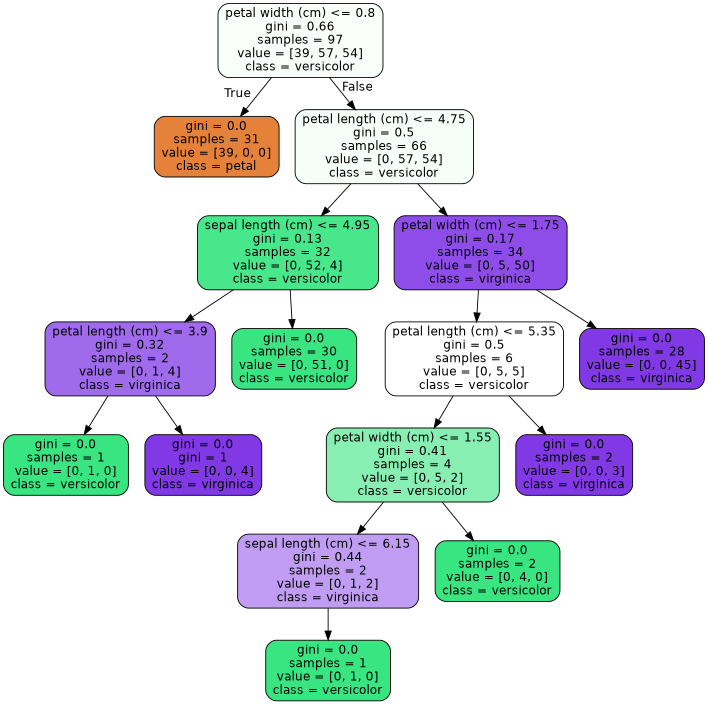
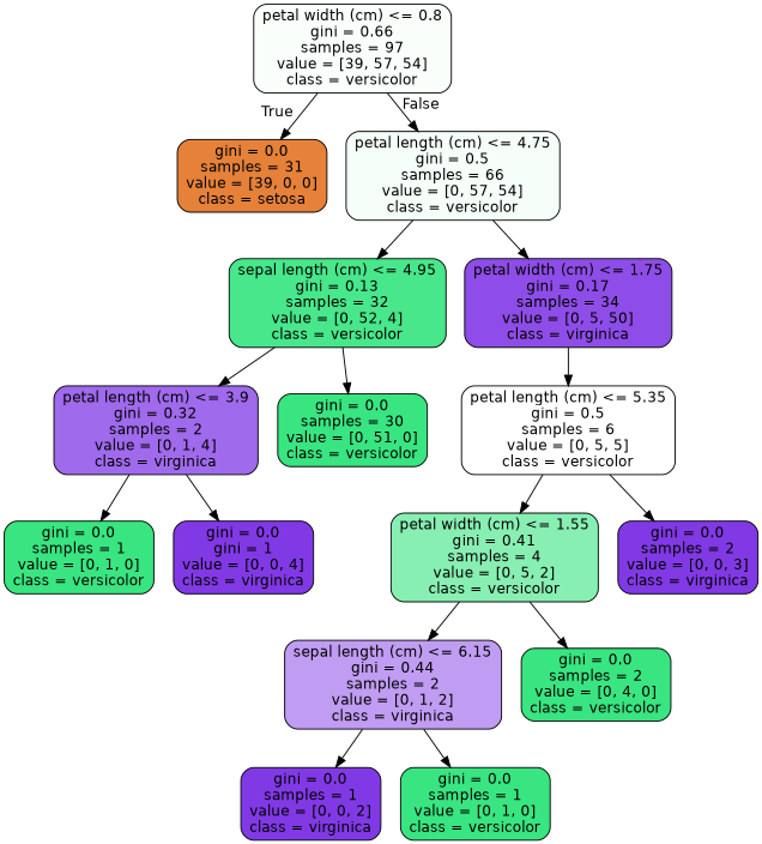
  digraph {
    node [color=black fillcolor="#39e581" fontname=helvetica shape=box style="filled, rounded"]
    edge [fontname=helvetica]
    n1 [fillcolor="#f9fefb" label="petal width (cm) <= 0.8\ngini = 0.66\nsamples = 97\nvalue = [39, 57, 54]\nclass = versicolor"]
-   n2 [fillcolor="#e58139" label="gini = 0.0\nsamples = 31\nvalue = [39, 0, 0]\nclass = petal"]
+   n2 [fillcolor="#e58139" label="gini = 0.0\nsamples = 31\nvalue = [39, 0, 0]\nclass = setosa"]
    n3 [fillcolor="#f5fef8" label="petal length (cm) <= 4.75\ngini = 0.5\nsamples = 66\nvalue = [0, 57, 54]\nclass = versicolor"]
    n4 [fillcolor="#48e78b" label="sepal length (cm) <= 4.95\ngini = 0.13\nsamples = 32\nvalue = [0, 52, 4]\nclass = versicolor"]
    n5 [fillcolor="#8e4de8" label="petal width (cm) <= 1.75\ngini = 0.17\nsamples = 34\nvalue = [0, 5, 50]\nclass = virginica"]
    n6 [fillcolor="#a06aec" label="petal length (cm) <= 3.9\ngini = 0.32\nsamples = 2\nvalue = [0, 1, 4]\nclass = virginica"]
    n7 [label="gini = 0.0\nsamples = 30\nvalue = [0, 51, 0]\nclass = versicolor"]
    n8 [fillcolor="#ffffff" label="petal length (cm) <= 5.35\ngini = 0.5\nsamples = 6\nvalue = [0, 5, 5]\nclass = versicolor"]
-   n9 [fillcolor="#8139e5" label="gini = 0.0\nsamples = 28\nvalue = [0, 0, 45]\nclass = virginica"]
    n10 [label="gini = 0.0\nsamples = 1\nvalue = [0, 1, 0]\nclass = versicolor"]
    n11 [fillcolor="#8139e5" label="gini = 0.0\ngini = 1\nvalue = [0, 0, 4]\nclass = virginica"]
    n12 [fillcolor="#88efb3" label="petal width (cm) <= 1.55\ngini = 0.41\nsamples = 4\nvalue = [0, 5, 2]\nclass = versicolor"]
    n13 [fillcolor="#8139e5" label="gini = 0.0\nsamples = 2\nvalue = [0, 0, 3]\nclass = virginica"]
    n14 [fillcolor="#c09cf2" label="sepal length (cm) <= 6.15\ngini = 0.44\nsamples = 2\nvalue = [0, 1, 2]\nclass = virginica"]
    n15 [label="gini = 0.0\nsamples = 2\nvalue = [0, 4, 0]\nclass = versicolor"]
+   n16 [fillcolor="#8139e5" label="gini = 0.0\nsamples = 1\nvalue = [0, 0, 2]\nclass = virginica"]
    n17 [label="gini = 0.0\nsamples = 1\nvalue = [0, 1, 0]\nclass = versicolor"]
    n1 -> n2 [headlabel=True labelangle=45 labeldistance=2.5]
    n1 -> n3 [headlabel=False labelangle=-45 labeldistance=2.5]
    n3 -> n4
    n3 -> n5
    n4 -> n6
    n4 -> n7
    n5 -> n8
-   n5 -> n9
    n6 -> n10
    n6 -> n11
    n8 -> n12
    n8 -> n13
    n12 -> n14
    n12 -> n15
+   n14 -> n16
    n14 -> n17
  }
